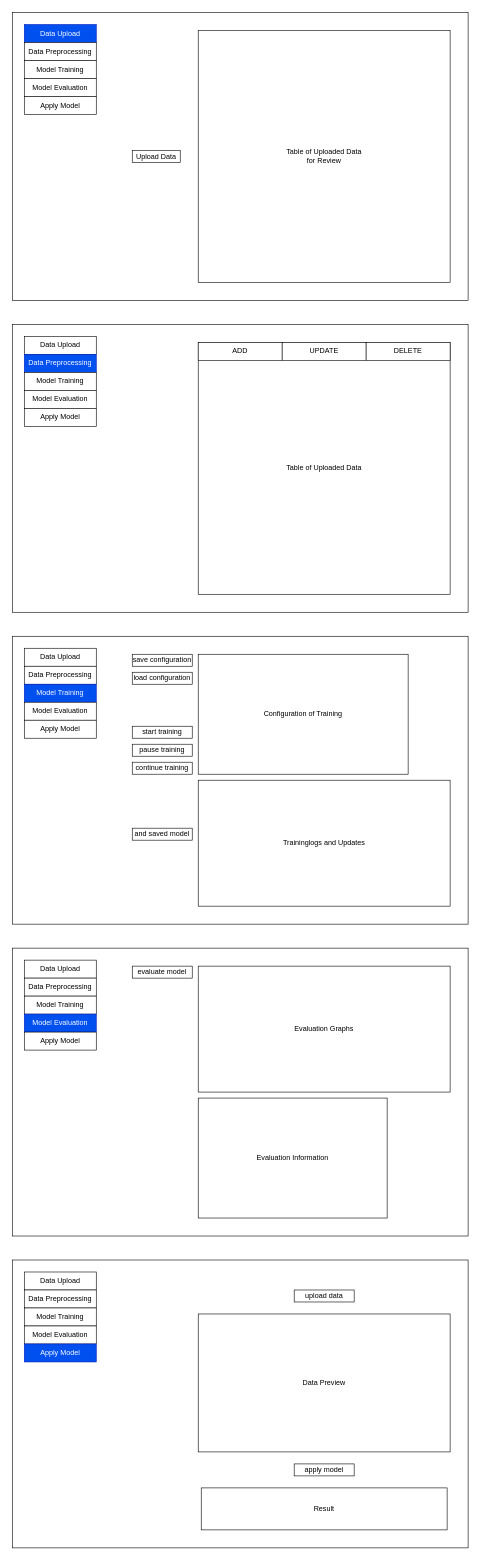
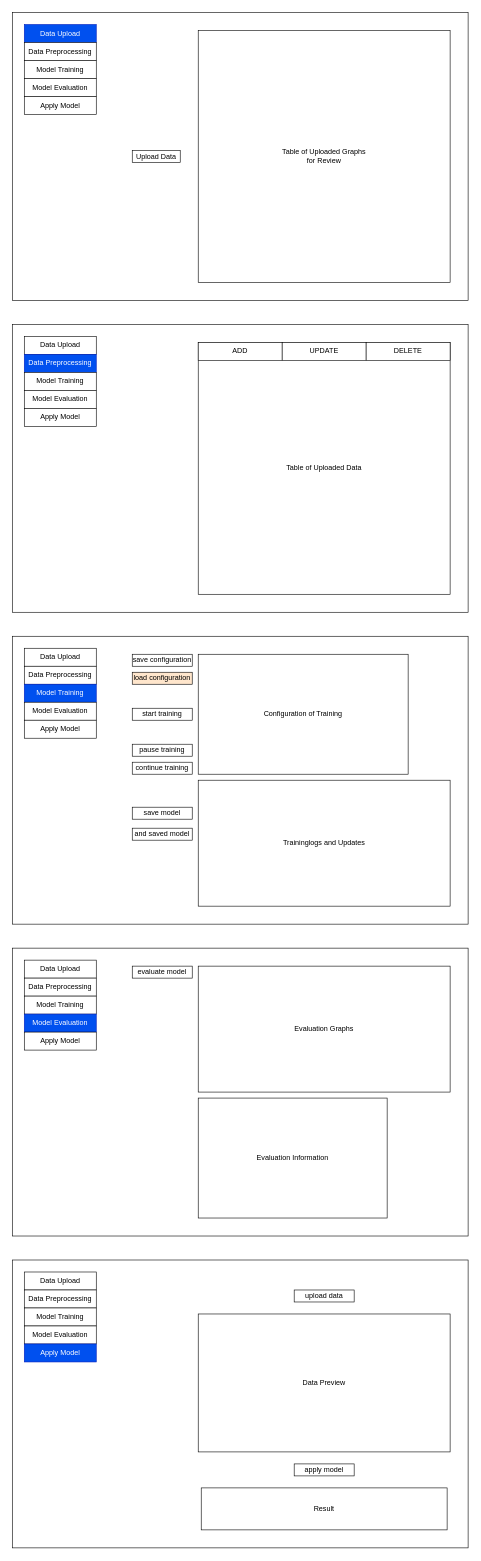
  <mxCell id="0" />
  <mxCell id="1" parent="0" />
  <mxCell id="2" value="" style="rounded=0;whiteSpace=wrap;html=1;" parent="1" vertex="1"><mxGeometry x="20" y="20" width="760" height="480" as="geometry" /></mxCell>
  <mxCell id="3" value="" style="rounded=0;whiteSpace=wrap;html=1;" parent="1" vertex="1"><mxGeometry x="20" y="540" width="760" height="480" as="geometry" /></mxCell>
  <mxCell id="4" value="" style="rounded=0;whiteSpace=wrap;html=1;" parent="1" vertex="1"><mxGeometry x="20" y="1060" width="760" height="480" as="geometry" /></mxCell>
  <mxCell id="5" value="" style="rounded=0;whiteSpace=wrap;html=1;" parent="1" vertex="1"><mxGeometry x="20" y="1580" width="760" height="480" as="geometry" /></mxCell>
  <mxCell id="6" value="Upload Data" style="rounded=0;whiteSpace=wrap;html=1;" parent="1" vertex="1"><mxGeometry x="220" y="250" width="80" height="20" as="geometry" /></mxCell>
- <mxCell id="7" value="&lt;div&gt;Table of Uploaded Data&lt;/div&gt;&lt;div&gt;for Review&lt;br&gt;&lt;/div&gt;" style="rounded=0;whiteSpace=wrap;html=1;" parent="1" vertex="1"><mxGeometry x="330" y="50" width="420" height="420" as="geometry" /></mxCell>
+ <mxCell id="7" value="&lt;div&gt;Table of Uploaded Graphs&lt;/div&gt;&lt;div&gt;for Review&lt;br&gt;&lt;/div&gt;" style="rounded=0;whiteSpace=wrap;html=1;" parent="1" vertex="1"><mxGeometry x="330" y="50" width="420" height="420" as="geometry" /></mxCell>
  <mxCell id="8" value="" style="group" parent="1" vertex="1" connectable="0"><mxGeometry x="40" y="40" width="120" height="150" as="geometry" /></mxCell>
  <mxCell id="9" value="Data Upload" style="rounded=0;whiteSpace=wrap;html=1;fillColor=#0050ef;fontColor=#ffffff;strokeColor=#001DBC;" parent="8" vertex="1"><mxGeometry width="120" height="30" as="geometry" /></mxCell>
  <mxCell id="10" value="Data Preprocessing" style="rounded=0;whiteSpace=wrap;html=1;" parent="8" vertex="1"><mxGeometry y="30" width="120" height="30" as="geometry" /></mxCell>
  <mxCell id="11" value="Model Training" style="rounded=0;whiteSpace=wrap;html=1;" parent="8" vertex="1"><mxGeometry y="60" width="120" height="30" as="geometry" /></mxCell>
  <mxCell id="12" value="Model Evaluation" style="rounded=0;whiteSpace=wrap;html=1;" parent="8" vertex="1"><mxGeometry y="90" width="120" height="30" as="geometry" /></mxCell>
  <mxCell id="13" value="Apply Model" style="rounded=0;whiteSpace=wrap;html=1;" parent="8" vertex="1"><mxGeometry y="120" width="120" height="30" as="geometry" /></mxCell>
  <mxCell id="14" value="" style="group" vertex="1" connectable="0" parent="1"><mxGeometry x="40" y="560" width="120" height="150" as="geometry" /></mxCell>
  <mxCell id="15" value="Data Upload" style="rounded=0;whiteSpace=wrap;html=1;" vertex="1" parent="14"><mxGeometry width="120" height="30" as="geometry" /></mxCell>
  <mxCell id="16" value="Data Preprocessing" style="rounded=0;whiteSpace=wrap;html=1;fillColor=#0050ef;fontColor=#ffffff;strokeColor=#001DBC;" vertex="1" parent="14"><mxGeometry y="30" width="120" height="30" as="geometry" /></mxCell>
  <mxCell id="17" value="Model Training" style="rounded=0;whiteSpace=wrap;html=1;" vertex="1" parent="14"><mxGeometry y="60" width="120" height="30" as="geometry" /></mxCell>
  <mxCell id="18" value="Model Evaluation" style="rounded=0;whiteSpace=wrap;html=1;" vertex="1" parent="14"><mxGeometry y="90" width="120" height="30" as="geometry" /></mxCell>
  <mxCell id="19" value="Apply Model" style="rounded=0;whiteSpace=wrap;html=1;" vertex="1" parent="14"><mxGeometry y="120" width="120" height="30" as="geometry" /></mxCell>
  <mxCell id="20" value="" style="group" vertex="1" connectable="0" parent="1"><mxGeometry x="40" y="1080" width="120" height="150" as="geometry" /></mxCell>
  <mxCell id="21" value="Data Upload" style="rounded=0;whiteSpace=wrap;html=1;" vertex="1" parent="20"><mxGeometry width="120" height="30" as="geometry" /></mxCell>
  <mxCell id="22" value="Data Preprocessing" style="rounded=0;whiteSpace=wrap;html=1;" vertex="1" parent="20"><mxGeometry y="30" width="120" height="30" as="geometry" /></mxCell>
  <mxCell id="23" value="Model Training" style="rounded=0;whiteSpace=wrap;html=1;fillColor=#0050ef;fontColor=#ffffff;strokeColor=#001DBC;" vertex="1" parent="20"><mxGeometry y="60" width="120" height="30" as="geometry" /></mxCell>
  <mxCell id="24" value="Model Evaluation" style="rounded=0;whiteSpace=wrap;html=1;" vertex="1" parent="20"><mxGeometry y="90" width="120" height="30" as="geometry" /></mxCell>
  <mxCell id="25" value="Apply Model" style="rounded=0;whiteSpace=wrap;html=1;" vertex="1" parent="20"><mxGeometry y="120" width="120" height="30" as="geometry" /></mxCell>
  <mxCell id="26" value="" style="group" vertex="1" connectable="0" parent="1"><mxGeometry x="40" y="1600" width="120" height="150" as="geometry" /></mxCell>
  <mxCell id="27" value="Data Upload" style="rounded=0;whiteSpace=wrap;html=1;" vertex="1" parent="26"><mxGeometry width="120" height="30" as="geometry" /></mxCell>
  <mxCell id="28" value="Data Preprocessing" style="rounded=0;whiteSpace=wrap;html=1;" vertex="1" parent="26"><mxGeometry y="30" width="120" height="30" as="geometry" /></mxCell>
  <mxCell id="29" value="Model Training" style="rounded=0;whiteSpace=wrap;html=1;" vertex="1" parent="26"><mxGeometry y="60" width="120" height="30" as="geometry" /></mxCell>
  <mxCell id="30" value="Model Evaluation" style="rounded=0;whiteSpace=wrap;html=1;fillColor=#0050ef;fontColor=#ffffff;strokeColor=#001DBC;" vertex="1" parent="26"><mxGeometry y="90" width="120" height="30" as="geometry" /></mxCell>
  <mxCell id="31" value="Apply Model" style="rounded=0;whiteSpace=wrap;html=1;" vertex="1" parent="26"><mxGeometry y="120" width="120" height="30" as="geometry" /></mxCell>
  <mxCell id="32" value="" style="rounded=0;whiteSpace=wrap;html=1;" vertex="1" parent="1"><mxGeometry x="20" y="2100" width="760" height="480" as="geometry" /></mxCell>
  <mxCell id="33" value="" style="group" vertex="1" connectable="0" parent="1"><mxGeometry x="40" y="2120" width="120" height="150" as="geometry" /></mxCell>
  <mxCell id="34" value="Data Upload" style="rounded=0;whiteSpace=wrap;html=1;" vertex="1" parent="33"><mxGeometry width="120" height="30" as="geometry" /></mxCell>
  <mxCell id="35" value="Data Preprocessing" style="rounded=0;whiteSpace=wrap;html=1;" vertex="1" parent="33"><mxGeometry y="30" width="120" height="30" as="geometry" /></mxCell>
  <mxCell id="36" value="Model Training" style="rounded=0;whiteSpace=wrap;html=1;" vertex="1" parent="33"><mxGeometry y="60" width="120" height="30" as="geometry" /></mxCell>
  <mxCell id="37" value="Model Evaluation" style="rounded=0;whiteSpace=wrap;html=1;" vertex="1" parent="33"><mxGeometry y="90" width="120" height="30" as="geometry" /></mxCell>
  <mxCell id="38" value="Apply Model" style="rounded=0;whiteSpace=wrap;html=1;fillColor=#0050ef;fontColor=#ffffff;strokeColor=#001DBC;" vertex="1" parent="33"><mxGeometry y="120" width="120" height="30" as="geometry" /></mxCell>
  <mxCell id="39" value="&lt;div&gt;Table of Uploaded Data&lt;/div&gt;" style="rounded=0;whiteSpace=wrap;html=1;" vertex="1" parent="1"><mxGeometry x="330" y="570" width="420" height="420" as="geometry" /></mxCell>
  <mxCell id="40" value="ADD&lt;br&gt;&lt;span style=&quot;white-space: pre&quot;&gt;&lt;/span&gt;" style="rounded=0;whiteSpace=wrap;html=1;" vertex="1" parent="1"><mxGeometry x="330" y="570" width="140" height="30" as="geometry" /></mxCell>
  <mxCell id="41" value="UPDATE" style="rounded=0;whiteSpace=wrap;html=1;" vertex="1" parent="1"><mxGeometry x="470" y="570" width="140" height="30" as="geometry" /></mxCell>
  <mxCell id="42" style="edgeStyle=orthogonalEdgeStyle;rounded=0;orthogonalLoop=1;jettySize=auto;html=1;exitX=0.5;exitY=1;exitDx=0;exitDy=0;" edge="1" parent="1" source="41" target="41"><mxGeometry relative="1" as="geometry" /></mxCell>
  <mxCell id="43" value="DELETE" style="rounded=0;whiteSpace=wrap;html=1;" vertex="1" parent="1"><mxGeometry x="610" y="570" width="140" height="30" as="geometry" /></mxCell>
- <mxCell id="44" value="start training" style="rounded=0;whiteSpace=wrap;html=1;" vertex="1" parent="1"><mxGeometry x="220" y="1210" width="100" height="20" as="geometry" /></mxCell>
+ <mxCell id="44" value="start training" style="rounded=0;whiteSpace=wrap;html=1;" vertex="1" parent="1"><mxGeometry x="220" y="1180" width="100" height="20" as="geometry" /></mxCell>
  <mxCell id="45" value="Configuration of Training" style="rounded=0;whiteSpace=wrap;html=1;" vertex="1" parent="1"><mxGeometry x="330" y="1090" width="350" height="200" as="geometry" /></mxCell>
  <mxCell id="46" value="Traininglogs and Updates" style="rounded=0;whiteSpace=wrap;html=1;" vertex="1" parent="1"><mxGeometry x="330" y="1300" width="420" height="210" as="geometry" /></mxCell>
  <mxCell id="47" value="continue training" style="rounded=0;whiteSpace=wrap;html=1;" vertex="1" parent="1"><mxGeometry x="220" y="1270" width="100" height="20" as="geometry" /></mxCell>
+ <mxCell id="48" value="save model" style="rounded=0;whiteSpace=wrap;html=1;" vertex="1" parent="1"><mxGeometry x="220" y="1345" width="100" height="20" as="geometry" /></mxCell>
  <mxCell id="49" value="and saved model" style="rounded=0;whiteSpace=wrap;html=1;" vertex="1" parent="1"><mxGeometry x="220" y="1380" width="100" height="20" as="geometry" /></mxCell>
  <mxCell id="50" value="pause training" style="rounded=0;whiteSpace=wrap;html=1;" vertex="1" parent="1"><mxGeometry x="220" y="1240" width="100" height="20" as="geometry" /></mxCell>
  <mxCell id="51" value="save configuration" style="rounded=0;whiteSpace=wrap;html=1;" vertex="1" parent="1"><mxGeometry x="220" y="1090" width="100" height="20" as="geometry" /></mxCell>
- <mxCell id="52" value="load configuration" style="rounded=0;whiteSpace=wrap;html=1;" vertex="1" parent="1"><mxGeometry x="220" y="1120" width="100" height="20" as="geometry" /></mxCell>
+ <mxCell id="52" value="load configuration" style="rounded=0;whiteSpace=wrap;html=1;fillColor=#ffe6cc;" vertex="1" parent="1"><mxGeometry x="220" y="1120" width="100" height="20" as="geometry" /></mxCell>
  <mxCell id="53" value="Evaluation Graphs" style="rounded=0;whiteSpace=wrap;html=1;" vertex="1" parent="1"><mxGeometry x="330" y="1610" width="420" height="210" as="geometry" /></mxCell>
  <mxCell id="54" value="evaluate model" style="rounded=0;whiteSpace=wrap;html=1;" vertex="1" parent="1"><mxGeometry x="220" y="1610" width="100" height="20" as="geometry" /></mxCell>
  <mxCell id="55" value="Evaluation Information" style="rounded=0;whiteSpace=wrap;html=1;" vertex="1" parent="1"><mxGeometry x="330" y="1830" width="315" height="200" as="geometry" /></mxCell>
  <mxCell id="56" value="Data Preview" style="rounded=0;whiteSpace=wrap;html=1;" vertex="1" parent="1"><mxGeometry x="330" y="2190" width="420" height="230" as="geometry" /></mxCell>
  <mxCell id="57" value="apply model" style="rounded=0;whiteSpace=wrap;html=1;" vertex="1" parent="1"><mxGeometry x="490" y="2440" width="100" height="20" as="geometry" /></mxCell>
  <mxCell id="58" value="Result" style="rounded=0;whiteSpace=wrap;html=1;" vertex="1" parent="1"><mxGeometry x="335" y="2480" width="410" height="70" as="geometry" /></mxCell>
  <mxCell id="59" value="upload data" style="rounded=0;whiteSpace=wrap;html=1;" vertex="1" parent="1"><mxGeometry x="490" y="2150" width="100" height="20" as="geometry" /></mxCell>
